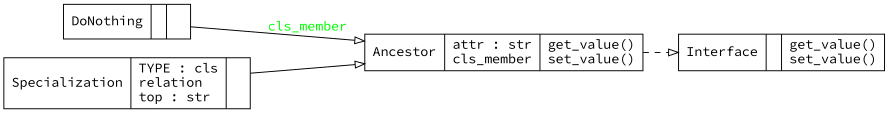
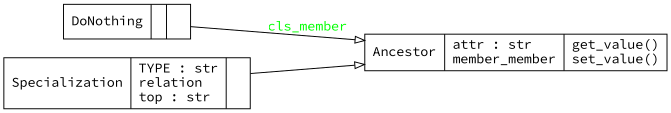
  digraph {
    fontname="Source Code Pro"
    rankdir=LR
    node [fontname="Source Code Pro" shape=record]
    edge [arrowhead=empty arrowtail=none fontname="Source Code Pro"]
-   n1 [label="{Ancestor|attr : str\lcls_member\l|get_value()\lset_value()\l}"]
-   n2 [label="{Interface|\l|get_value()\lset_value()\l}"]
+   n1 [label="{Ancestor|attr : str\lmember_member\l|get_value()\lset_value()\l}"]
    n3 [label="{DoNothing|\l|}"]
-   n4 [label="{Specialization|TYPE : cls\lrelation\ltop : str\l|}"]
-   n1 -> n2 [arrowtail="node" style=dashed]
+   n4 [label="{Specialization|TYPE : str\lrelation\ltop : str\l|}"]
    n3 -> n1 [fontcolor=green label=cls_member style=solid]
    n4 -> n1
  }
